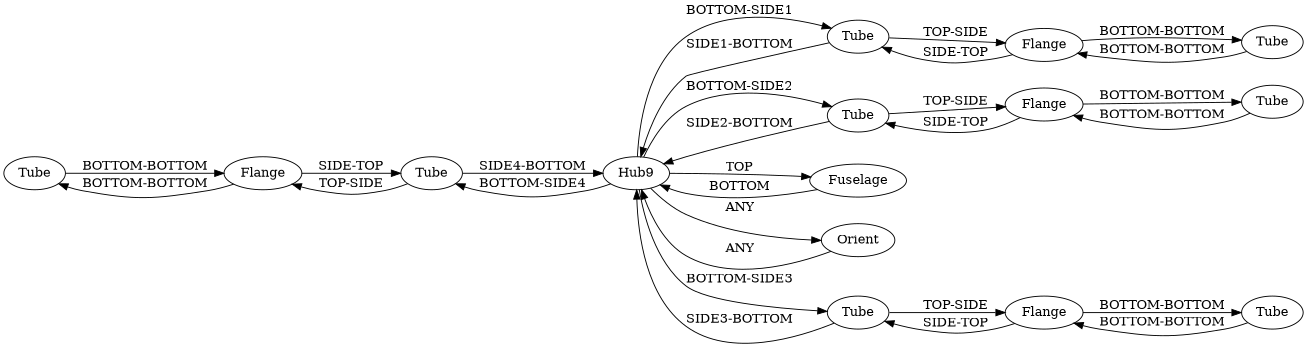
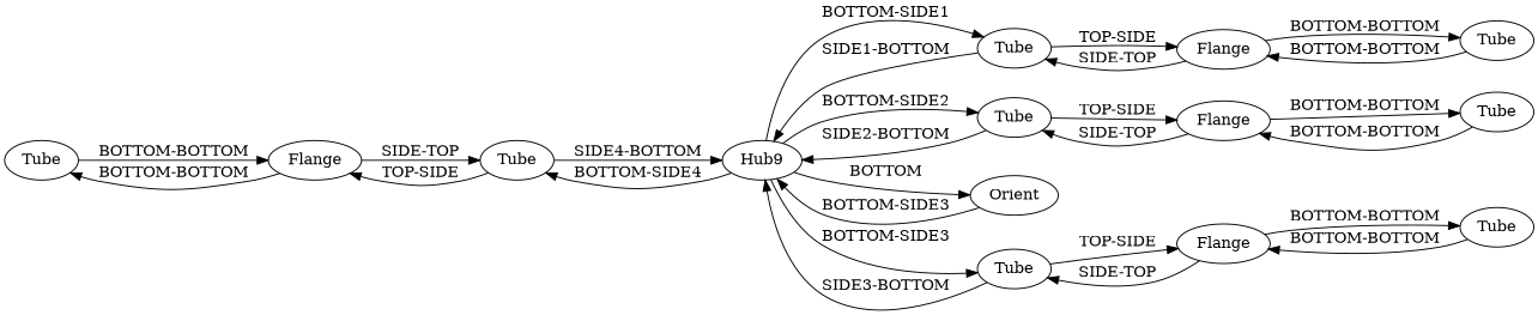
  digraph {
    rankdir=LR
    n1 [instance=Tube_instance_1 label=Tube]
    n2 [instance=Flange_instance_2 label=Flange]
    n3 [instance=Tube_instance_7 label=Tube]
    n4 [instance=Tube_instance_2 label=Tube]
    n5 [instance=Hub4_instance_1 label=Hub9]
    n6 [instance=Flange_instance_4 label=Flange]
    n7 [instance=Tube_instance_6 label=Tube]
-   n8 [instance=Fuselage_instance_1 label=Fuselage]
    n9 [instance=Orient label=Orient]
    n10 [instance=Tube_instance_8 label=Tube]
    n11 [instance=Tube_instance_4 label=Tube]
    n12 [instance=Tube_instance_3 label=Tube]
    n13 [instance=Flange_instance_3 label=Flange]
    n14 [instance=Flange_instance_1 label=Flange]
    n15 [instance=Tube_instance_5 label=Tube]
    n1 -> n2 [label="BOTTOM-BOTTOM"]
    n2 -> n1 [label="BOTTOM-BOTTOM"]
    n2 -> n3 [label="SIDE-TOP"]
    n3 -> n2 [label="TOP-SIDE"]
    n3 -> n5 [label="SIDE4-BOTTOM"]
    n4 -> n5 [label="SIDE1-BOTTOM"]
    n4 -> n6 [label="TOP-SIDE"]
    n5 -> n3 [label="BOTTOM-SIDE4"]
    n5 -> n4 [label="BOTTOM-SIDE1"]
    n5 -> n7 [label="BOTTOM-SIDE2"]
-   n5 -> n8 [label=TOP]
-   n5 -> n9 [label=ANY]
+   n5 -> n9 [label=BOTTOM]
    n5 -> n10 [label="BOTTOM-SIDE3"]
    n6 -> n4 [label="SIDE-TOP"]
    n6 -> n11 [label="BOTTOM-BOTTOM"]
    n7 -> n5 [label="SIDE2-BOTTOM"]
    n7 -> n14 [label="TOP-SIDE"]
-   n8 -> n5 [label=BOTTOM]
-   n9 -> n5 [label=ANY]
+   n9 -> n5 [label="BOTTOM-SIDE3"]
    n10 -> n5 [label="SIDE3-BOTTOM"]
    n10 -> n13 [label="TOP-SIDE"]
    n11 -> n6 [label="BOTTOM-BOTTOM"]
    n12 -> n13 [label="BOTTOM-BOTTOM"]
    n13 -> n10 [label="SIDE-TOP"]
    n13 -> n12 [label="BOTTOM-BOTTOM"]
    n14 -> n7 [label="SIDE-TOP"]
    n14 -> n15 [label="BOTTOM-BOTTOM"]
    n15 -> n14 [label="BOTTOM-BOTTOM"]
  }
